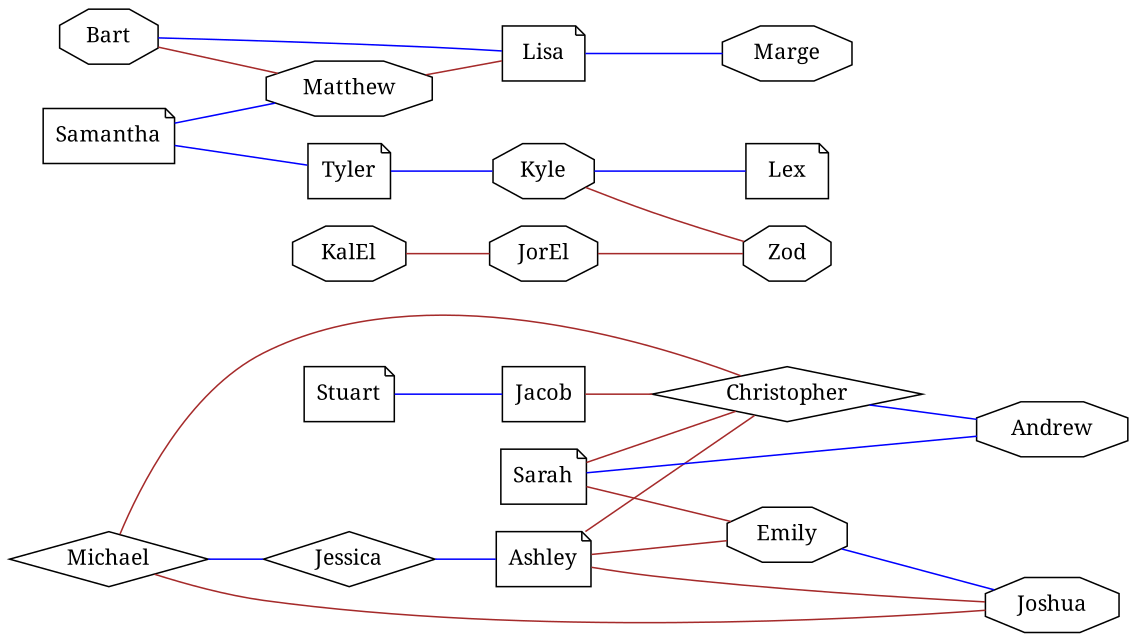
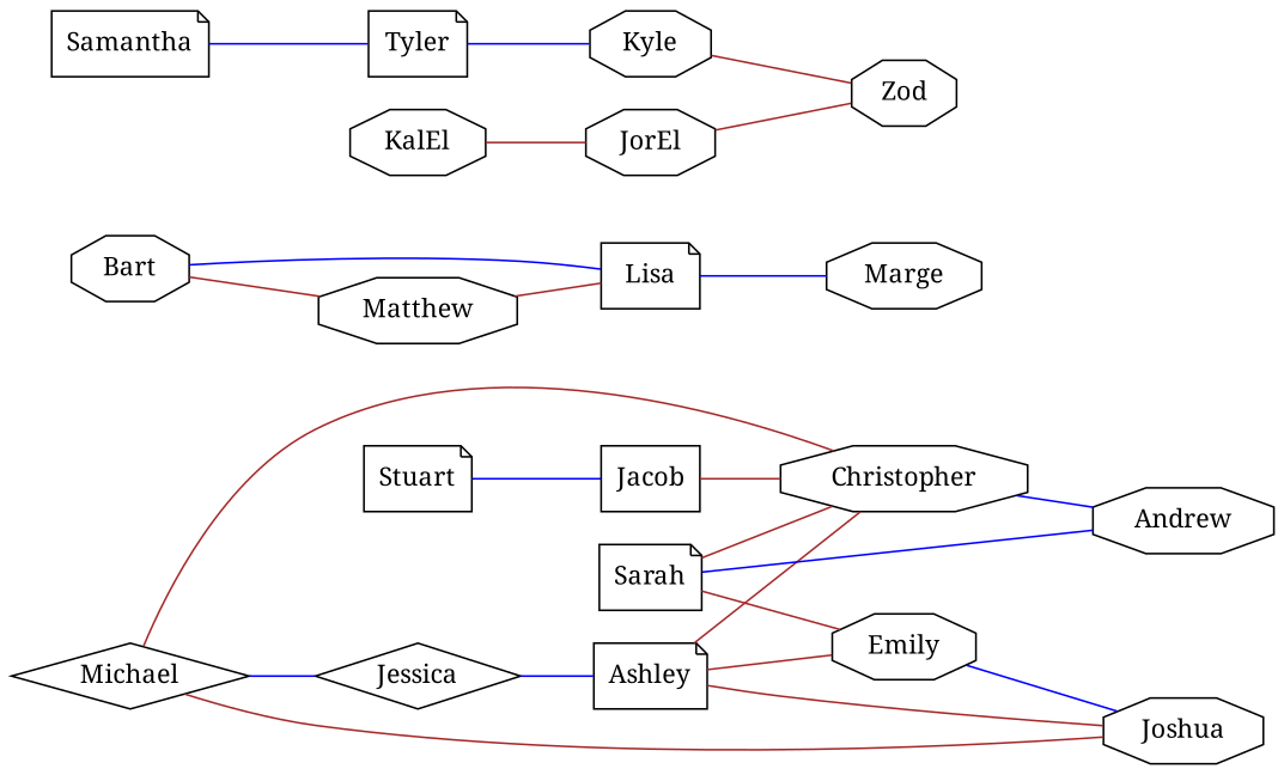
  graph {
    fontname="Noto Serif"
    rankdir=LR
    node [fontname="Noto Serif" shape=octagon]
    edge [color=brown fontname="Noto Serif"]
    Ashley [shape=note]
-   Christopher [shape=diamond]
+   Christopher
    Emily
    Joshua
    Andrew
    Lisa [shape=note]
    Bart
    Matthew
    Marge
    Jacob [shape=box]
    Jessica [shape=diamond]
    JorEl
    Zod
    KalEl
    Kyle
-   Lex [shape=note]
    Michael [shape=diamond]
    Samantha [shape=note]
    Tyler [shape=note]
    Sarah [shape=note]
    Stuart [shape=note]
    Ashley -- Christopher
    Ashley -- Emily
    Ashley -- Joshua
    Christopher -- Andrew [color=blue]
    Emily -- Joshua [color=blue]
    Lisa -- Marge [color=blue]
    Bart -- Lisa [color=blue]
    Bart -- Matthew
    Matthew -- Lisa
    Jacob -- Christopher
    Jessica -- Ashley [color=blue]
    JorEl -- Zod
    KalEl -- JorEl
    Kyle -- Zod
-   Kyle -- Lex [color=blue]
    Michael -- Christopher
    Michael -- Joshua
    Michael -- Jessica [color=blue]
-   Samantha -- Matthew [color=blue]
    Samantha -- Tyler [color=blue]
    Tyler -- Kyle [color=blue]
    Sarah -- Christopher
    Sarah -- Emily
    Sarah -- Andrew [color=blue]
    Stuart -- Jacob [color=blue]
  }
